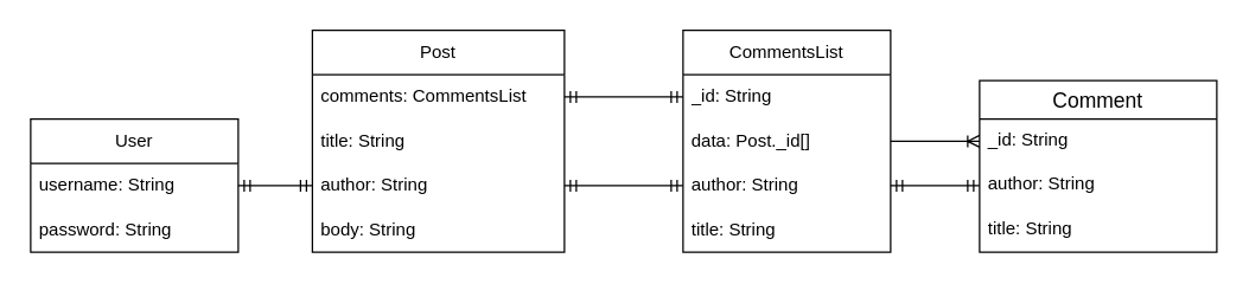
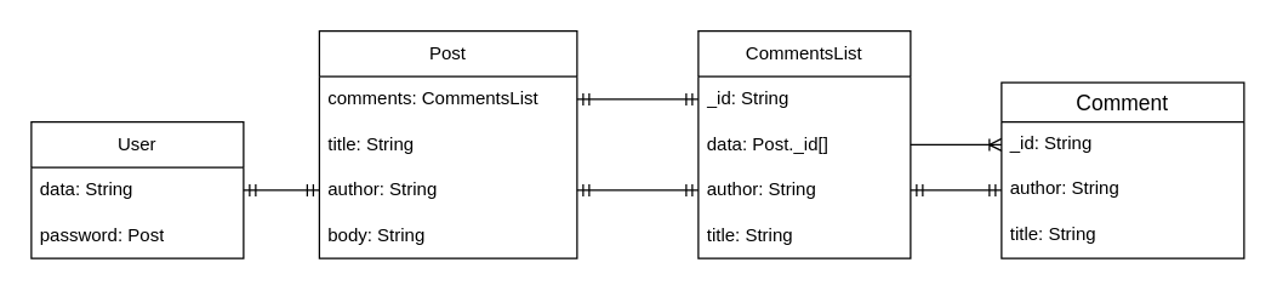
  <mxCell id="0" />
  <mxCell id="1" parent="0" />
  <mxCell id="2" value="Post" style="swimlane;fontStyle=0;childLayout=stackLayout;horizontal=1;startSize=30;horizontalStack=0;resizeParent=1;resizeParentMax=0;resizeLast=0;collapsible=1;marginBottom=0;whiteSpace=wrap;html=1;" vertex="1" parent="1"><mxGeometry x="210" y="20" width="170" height="150" as="geometry" /></mxCell>
  <mxCell id="3" value="comments: CommentsList" style="text;strokeColor=none;fillColor=none;align=left;verticalAlign=middle;spacingLeft=4;spacingRight=4;overflow=hidden;points=[[0,0.5],[1,0.5]];portConstraint=eastwest;rotatable=0;whiteSpace=wrap;html=1;" vertex="1" parent="2"><mxGeometry y="30" width="170" height="30" as="geometry" /></mxCell>
  <mxCell id="4" value="title: String" style="text;strokeColor=none;fillColor=none;align=left;verticalAlign=middle;spacingLeft=4;spacingRight=4;overflow=hidden;points=[[0,0.5],[1,0.5]];portConstraint=eastwest;rotatable=0;whiteSpace=wrap;html=1;" vertex="1" parent="2"><mxGeometry y="60" width="170" height="30" as="geometry" /></mxCell>
  <mxCell id="5" value="author: String" style="text;strokeColor=none;fillColor=none;align=left;verticalAlign=middle;spacingLeft=4;spacingRight=4;overflow=hidden;points=[[0,0.5],[1,0.5]];portConstraint=eastwest;rotatable=0;whiteSpace=wrap;html=1;" vertex="1" parent="2"><mxGeometry y="90" width="170" height="30" as="geometry" /></mxCell>
  <mxCell id="6" value="body: String" style="text;strokeColor=none;fillColor=none;align=left;verticalAlign=middle;spacingLeft=4;spacingRight=4;overflow=hidden;points=[[0,0.5],[1,0.5]];portConstraint=eastwest;rotatable=0;whiteSpace=wrap;html=1;" vertex="1" parent="2"><mxGeometry y="120" width="170" height="30" as="geometry" /></mxCell>
  <mxCell id="7" value="CommentsList" style="swimlane;fontStyle=0;childLayout=stackLayout;horizontal=1;startSize=30;horizontalStack=0;resizeParent=1;resizeParentMax=0;resizeLast=0;collapsible=1;marginBottom=0;whiteSpace=wrap;html=1;" vertex="1" parent="1"><mxGeometry x="460" y="20" width="140" height="150" as="geometry" /></mxCell>
  <mxCell id="8" value="_id: String" style="text;strokeColor=none;fillColor=none;align=left;verticalAlign=middle;spacingLeft=4;spacingRight=4;overflow=hidden;points=[[0,0.5],[1,0.5]];portConstraint=eastwest;rotatable=0;whiteSpace=wrap;html=1;" vertex="1" parent="7"><mxGeometry y="30" width="140" height="30" as="geometry" /></mxCell>
  <mxCell id="9" value="data: Post._id[]" style="text;strokeColor=none;fillColor=none;align=left;verticalAlign=middle;spacingLeft=4;spacingRight=4;overflow=hidden;points=[[0,0.5],[1,0.5]];portConstraint=eastwest;rotatable=0;whiteSpace=wrap;html=1;" vertex="1" parent="7"><mxGeometry y="60" width="140" height="30" as="geometry" /></mxCell>
  <mxCell id="10" value="author: String" style="text;strokeColor=none;fillColor=none;align=left;verticalAlign=middle;spacingLeft=4;spacingRight=4;overflow=hidden;points=[[0,0.5],[1,0.5]];portConstraint=eastwest;rotatable=0;whiteSpace=wrap;html=1;" vertex="1" parent="7"><mxGeometry y="90" width="140" height="30" as="geometry" /></mxCell>
  <mxCell id="11" value="title: String" style="text;strokeColor=none;fillColor=none;align=left;verticalAlign=middle;spacingLeft=4;spacingRight=4;overflow=hidden;points=[[0,0.5],[1,0.5]];portConstraint=eastwest;rotatable=0;whiteSpace=wrap;html=1;" vertex="1" parent="7"><mxGeometry y="120" width="140" height="30" as="geometry" /></mxCell>
  <mxCell id="12" value="User" style="swimlane;fontStyle=0;childLayout=stackLayout;horizontal=1;startSize=30;horizontalStack=0;resizeParent=1;resizeParentMax=0;resizeLast=0;collapsible=1;marginBottom=0;whiteSpace=wrap;html=1;" vertex="1" parent="1"><mxGeometry x="20" y="80" width="140" height="90" as="geometry" /></mxCell>
- <mxCell id="13" value="username: String" style="text;strokeColor=none;fillColor=none;align=left;verticalAlign=middle;spacingLeft=4;spacingRight=4;overflow=hidden;points=[[0,0.5],[1,0.5]];portConstraint=eastwest;rotatable=0;whiteSpace=wrap;html=1;" vertex="1" parent="12"><mxGeometry y="30" width="140" height="30" as="geometry" /></mxCell>
- <mxCell id="14" value="password: String" style="text;strokeColor=none;fillColor=none;align=left;verticalAlign=middle;spacingLeft=4;spacingRight=4;overflow=hidden;points=[[0,0.5],[1,0.5]];portConstraint=eastwest;rotatable=0;whiteSpace=wrap;html=1;" vertex="1" parent="12"><mxGeometry y="60" width="140" height="30" as="geometry" /></mxCell>
+ <mxCell id="13" value="data: String" style="text;strokeColor=none;fillColor=none;align=left;verticalAlign=middle;spacingLeft=4;spacingRight=4;overflow=hidden;points=[[0,0.5],[1,0.5]];portConstraint=eastwest;rotatable=0;whiteSpace=wrap;html=1;" vertex="1" parent="12"><mxGeometry y="30" width="140" height="30" as="geometry" /></mxCell>
+ <mxCell id="14" value="password: Post" style="text;strokeColor=none;fillColor=none;align=left;verticalAlign=middle;spacingLeft=4;spacingRight=4;overflow=hidden;points=[[0,0.5],[1,0.5]];portConstraint=eastwest;rotatable=0;whiteSpace=wrap;html=1;" vertex="1" parent="12"><mxGeometry y="60" width="140" height="30" as="geometry" /></mxCell>
  <mxCell id="15" value="" style="edgeStyle=entityRelationEdgeStyle;fontSize=12;html=1;endArrow=ERmandOne;startArrow=ERmandOne;rounded=0;" edge="1" parent="1" source="13" target="5"><mxGeometry width="100" height="100" relative="1" as="geometry"><mxPoint x="100" y="300" as="sourcePoint" /><mxPoint x="350" y="260" as="targetPoint" /></mxGeometry></mxCell>
  <mxCell id="16" value="Comment" style="swimlane;fontStyle=0;childLayout=stackLayout;horizontal=1;startSize=26;horizontalStack=0;resizeParent=1;resizeParentMax=0;resizeLast=0;collapsible=1;marginBottom=0;align=center;fontSize=14;" vertex="1" parent="1"><mxGeometry x="660" y="54" width="160" height="116" as="geometry" /></mxCell>
  <mxCell id="17" value="_id: String" style="text;strokeColor=none;fillColor=none;spacingLeft=4;spacingRight=4;overflow=hidden;rotatable=0;points=[[0,0.5],[1,0.5]];portConstraint=eastwest;fontSize=12;" vertex="1" parent="16"><mxGeometry y="26" width="160" height="30" as="geometry" /></mxCell>
  <mxCell id="18" value="author: String" style="text;strokeColor=none;fillColor=none;spacingLeft=4;spacingRight=4;overflow=hidden;rotatable=0;points=[[0,0.5],[1,0.5]];portConstraint=eastwest;fontSize=12;" vertex="1" parent="16"><mxGeometry y="56" width="160" height="30" as="geometry" /></mxCell>
  <mxCell id="19" value="title: String" style="text;strokeColor=none;fillColor=none;spacingLeft=4;spacingRight=4;overflow=hidden;rotatable=0;points=[[0,0.5],[1,0.5]];portConstraint=eastwest;fontSize=12;" vertex="1" parent="16"><mxGeometry y="86" width="160" height="30" as="geometry" /></mxCell>
  <mxCell id="20" value="" style="edgeStyle=entityRelationEdgeStyle;fontSize=12;html=1;endArrow=ERoneToMany;rounded=0;entryX=0;entryY=0.5;entryDx=0;entryDy=0;exitX=1;exitY=0.5;exitDx=0;exitDy=0;" edge="1" parent="1" source="9" target="17"><mxGeometry width="100" height="100" relative="1" as="geometry"><mxPoint x="390" y="260" as="sourcePoint" /><mxPoint x="490" y="160" as="targetPoint" /></mxGeometry></mxCell>
  <mxCell id="21" value="" style="edgeStyle=entityRelationEdgeStyle;fontSize=12;html=1;endArrow=ERmandOne;startArrow=ERmandOne;rounded=0;entryX=0;entryY=0.5;entryDx=0;entryDy=0;exitX=1;exitY=0.5;exitDx=0;exitDy=0;" edge="1" parent="1" source="3" target="8"><mxGeometry width="100" height="100" relative="1" as="geometry"><mxPoint x="390" y="250" as="sourcePoint" /><mxPoint x="490" y="150" as="targetPoint" /></mxGeometry></mxCell>
  <mxCell id="22" value="" style="edgeStyle=entityRelationEdgeStyle;fontSize=12;html=1;endArrow=ERmandOne;startArrow=ERmandOne;rounded=0;exitX=1;exitY=0.5;exitDx=0;exitDy=0;entryX=0;entryY=0.5;entryDx=0;entryDy=0;" edge="1" parent="1" source="5" target="10"><mxGeometry width="100" height="100" relative="1" as="geometry"><mxPoint x="390" y="70" as="sourcePoint" /><mxPoint x="490" y="-30" as="targetPoint" /></mxGeometry></mxCell>
  <mxCell id="23" value="" style="edgeStyle=entityRelationEdgeStyle;fontSize=12;html=1;endArrow=ERmandOne;startArrow=ERmandOne;rounded=0;entryX=0;entryY=0.5;entryDx=0;entryDy=0;exitX=1;exitY=0.5;exitDx=0;exitDy=0;" edge="1" parent="1" source="10" target="18"><mxGeometry width="100" height="100" relative="1" as="geometry"><mxPoint x="380" y="270" as="sourcePoint" /><mxPoint x="480" y="170" as="targetPoint" /></mxGeometry></mxCell>
